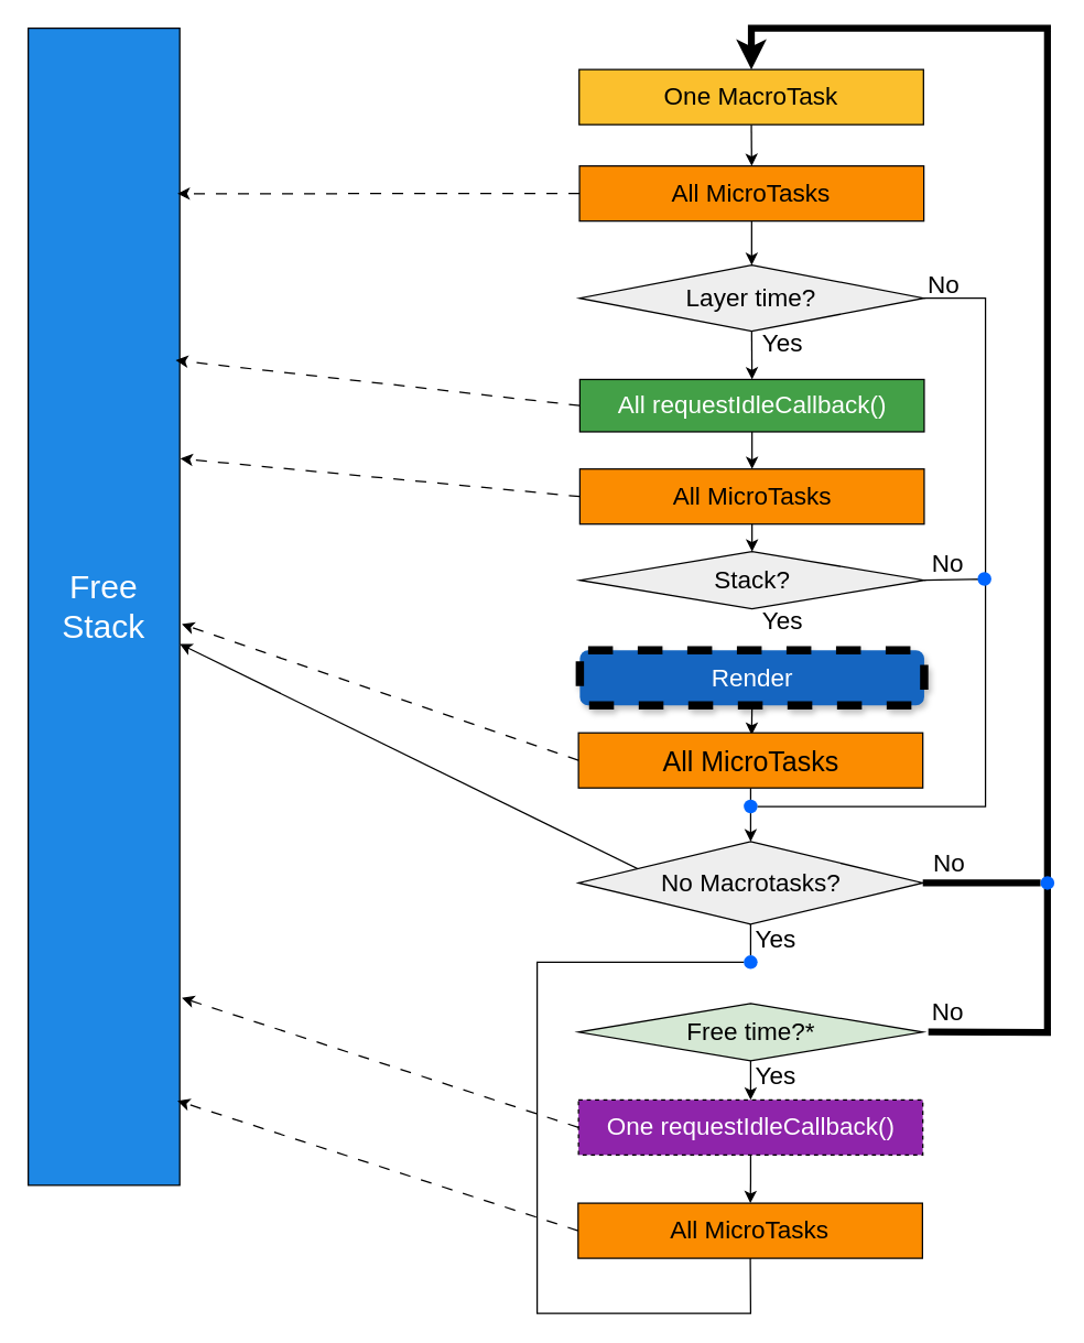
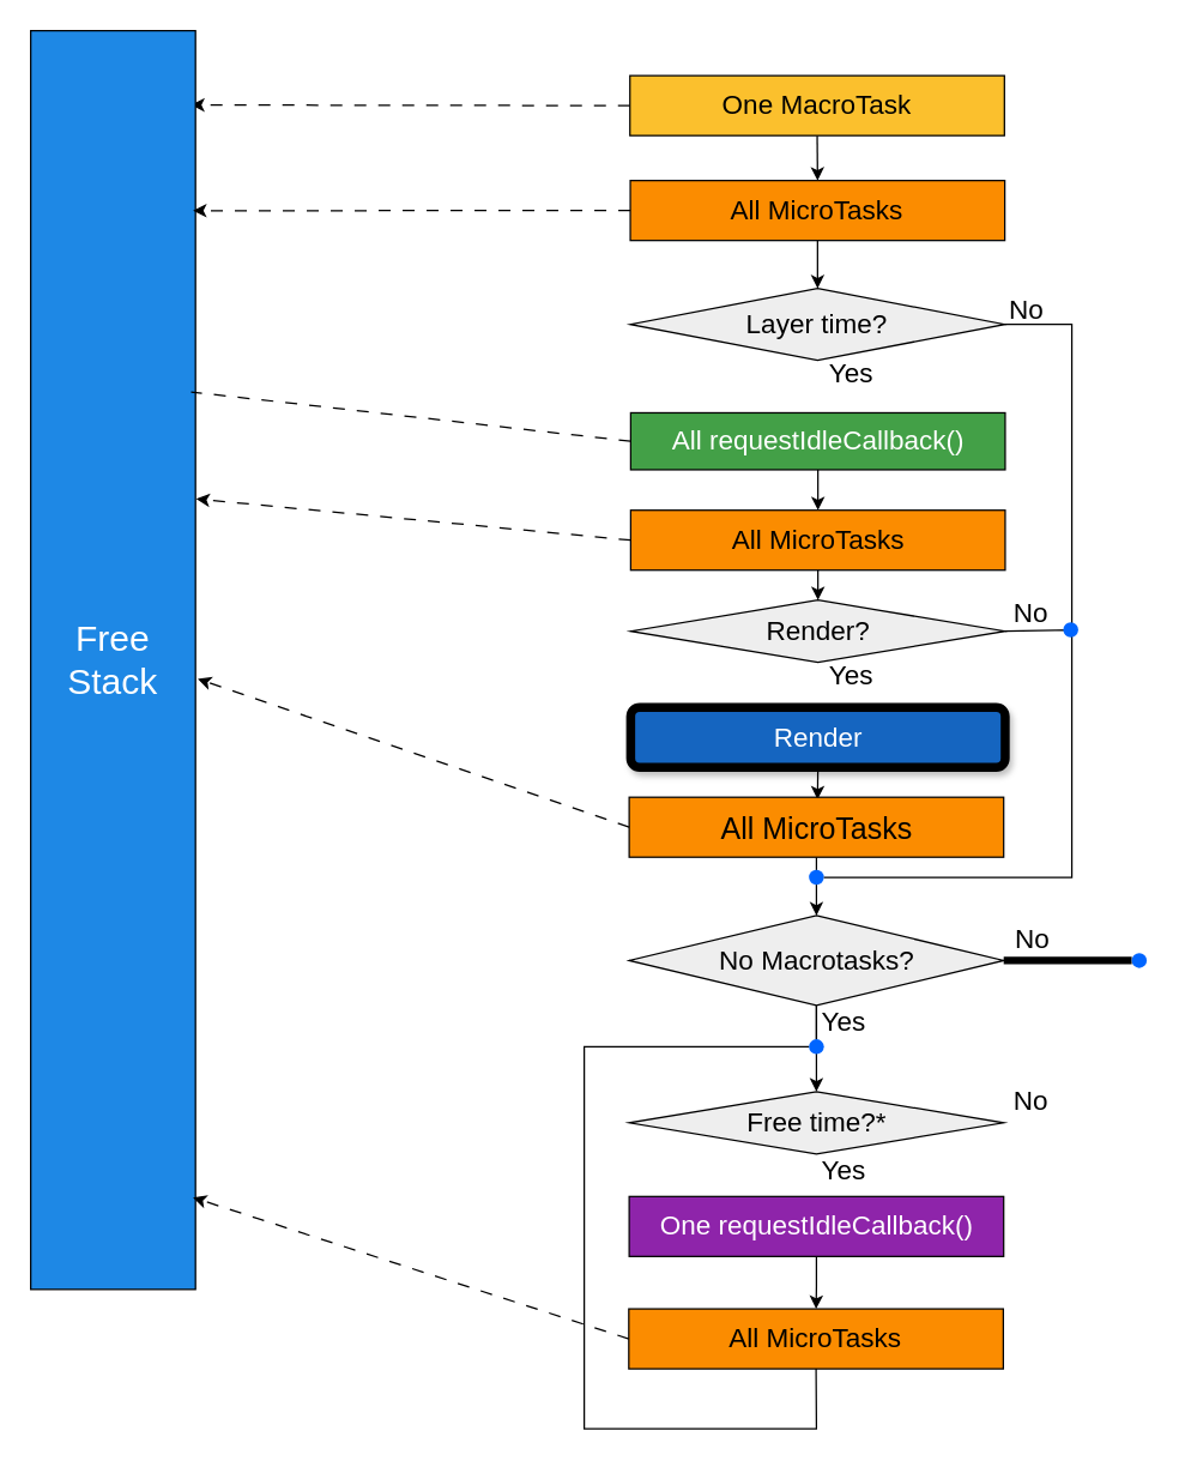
  <mxCell id="0" />
  <mxCell id="1" parent="0" />
- <mxCell id="2" value="" style="endArrow=classic;html=1;rounded=0;exitX=0.5;exitY=1;exitDx=0;exitDy=0;" edge="1" parent="1" source="38" target="9"><mxGeometry width="50" height="50" relative="1" as="geometry"><mxPoint x="527" y="680" as="sourcePoint" /><mxPoint x="577" y="630" as="targetPoint" /></mxGeometry></mxCell>
+ <mxCell id="2" value="" style="endArrow=classic;html=1;rounded=0;exitX=0.5;exitY=1;exitDx=0;exitDy=0;entryX=0.5;entryY=0;entryDx=0;entryDy=0;" edge="1" parent="1" source="38" target="19"><mxGeometry width="50" height="50" relative="1" as="geometry"><mxPoint x="527" y="680" as="sourcePoint" /><mxPoint x="577" y="630" as="targetPoint" /></mxGeometry></mxCell>
  <mxCell id="3" value="" style="endArrow=classic;html=1;rounded=0;exitX=0.5;exitY=1;exitDx=0;exitDy=0;entryX=0.5;entryY=0;entryDx=0;entryDy=0;" edge="1" parent="1" source="32" target="38"><mxGeometry width="50" height="50" relative="1" as="geometry"><mxPoint x="525" y="610" as="sourcePoint" /><mxPoint x="575" y="560" as="targetPoint" /></mxGeometry></mxCell>
  <mxCell id="4" style="edgeStyle=orthogonalEdgeStyle;rounded=0;orthogonalLoop=1;jettySize=auto;html=1;exitX=0.5;exitY=1;exitDx=0;exitDy=0;entryX=0.5;entryY=0;entryDx=0;entryDy=0;" parent="1" source="6" target="11" edge="1"><mxGeometry relative="1" as="geometry" /></mxCell>
  <mxCell id="5" value="" style="shape=ellipse;fillColor=#0065FF;strokeColor=none;html=1;sketch=0;" parent="1" vertex="1"><mxGeometry x="539.5" y="580" width="10" height="10" as="geometry" /></mxCell>
  <mxCell id="6" value="&lt;font style=&quot;font-size: 18px;&quot;&gt;One MacroTask&lt;/font&gt;" style="rounded=0;whiteSpace=wrap;html=1;fillColor=#FBC02D;" parent="1" vertex="1"><mxGeometry x="420" y="50" width="250" height="40" as="geometry" /></mxCell>
+ <mxCell id="7" value="" style="endArrow=classic;html=1;rounded=0;exitX=0;exitY=0.5;exitDx=0;exitDy=0;entryX=0.973;entryY=0.059;entryDx=0;entryDy=0;entryPerimeter=0;dashed=1;dashPattern=8 8;" parent="1" source="6" target="9" edge="1"><mxGeometry width="50" height="50" relative="1" as="geometry"><mxPoint x="480" y="90" as="sourcePoint" /><mxPoint x="250.24" y="187.28" as="targetPoint" /></mxGeometry></mxCell>
  <mxCell id="8" value="&lt;font style=&quot;font-size: 18px;&quot;&gt;All MicroTasks&lt;/font&gt;" style="rounded=0;whiteSpace=wrap;html=1;fillColor=#FB8C00;" parent="1" vertex="1"><mxGeometry x="419.25" y="873" width="250" height="40" as="geometry" /></mxCell>
  <mxCell id="9" value="&lt;span style=&quot;font-size: 24px;&quot;&gt;&lt;font style=&quot;color: rgb(255, 255, 255);&quot;&gt;Free Stack&lt;/font&gt;&lt;/span&gt;" style="rounded=0;whiteSpace=wrap;html=1;fillColor=#1E88E5;" parent="1" vertex="1"><mxGeometry x="20" y="20" width="110" height="840" as="geometry" /></mxCell>
  <mxCell id="10" style="edgeStyle=orthogonalEdgeStyle;rounded=0;orthogonalLoop=1;jettySize=auto;html=1;exitX=0.5;exitY=1;exitDx=0;exitDy=0;entryX=0.5;entryY=0;entryDx=0;entryDy=0;" parent="1" source="11" target="13" edge="1"><mxGeometry relative="1" as="geometry" /></mxCell>
  <mxCell id="11" value="&lt;font style=&quot;font-size: 18px;&quot;&gt;All MicroTasks&lt;/font&gt;" style="rounded=0;whiteSpace=wrap;html=1;fillColor=#FB8C00;" parent="1" vertex="1"><mxGeometry x="420.25" y="120" width="250" height="40" as="geometry" /></mxCell>
  <mxCell id="12" value="" style="endArrow=classic;html=1;rounded=0;exitX=0;exitY=0.5;exitDx=0;exitDy=0;entryX=0.985;entryY=0.143;entryDx=0;entryDy=0;entryPerimeter=0;dashed=1;dashPattern=8 8;" parent="1" source="11" target="9" edge="1"><mxGeometry width="50" height="50" relative="1" as="geometry"><mxPoint x="430" y="80" as="sourcePoint" /><mxPoint x="220" y="86" as="targetPoint" /></mxGeometry></mxCell>
  <mxCell id="13" value="&lt;font style=&quot;font-size: 18px;&quot;&gt;Layer&lt;span style=&quot;&quot;&gt; &lt;/span&gt;&lt;span style=&quot;&quot; data-src-align=&quot;0:9&quot; class=&quot;EzKURWReUAB5oZgtQNkl&quot;&gt;time&lt;/span&gt;&lt;span style=&quot;&quot; data-src-align=&quot;14:1&quot; class=&quot;EzKURWReUAB5oZgtQNkl&quot;&gt;?&lt;/span&gt;&lt;/font&gt;" style="rhombus;whiteSpace=wrap;html=1;fillColor=#EEEEEE;" parent="1" vertex="1"><mxGeometry x="420.25" y="192" width="250" height="48" as="geometry" /></mxCell>
  <mxCell id="14" style="edgeStyle=orthogonalEdgeStyle;rounded=0;orthogonalLoop=1;jettySize=auto;html=1;exitX=0.5;exitY=1;exitDx=0;exitDy=0;entryX=0.5;entryY=0;entryDx=0;entryDy=0;" parent="1" source="15" target="18" edge="1"><mxGeometry relative="1" as="geometry" /></mxCell>
  <mxCell id="15" value="&lt;font style=&quot;font-size: 18px; color: rgb(255, 255, 255);&quot;&gt;All requestIdleCallback()&lt;/font&gt;" style="rounded=0;whiteSpace=wrap;html=1;fillColor=#43A047;" parent="1" vertex="1"><mxGeometry x="420.5" y="275" width="250" height="38" as="geometry" /></mxCell>
- <mxCell id="16" value="" style="endArrow=classic;html=1;rounded=0;entryX=0.5;entryY=0;entryDx=0;entryDy=0;exitX=0.5;exitY=1;exitDx=0;exitDy=0;" parent="1" source="13" target="15" edge="1"><mxGeometry width="50" height="50" relative="1" as="geometry"><mxPoint x="620.75" y="245.775" as="sourcePoint" /><mxPoint x="490.25" y="356.55" as="targetPoint" /><Array as="points" /></mxGeometry></mxCell>
  <mxCell id="17" value="&lt;font style=&quot;font-size: 18px;&quot;&gt;Yes&lt;/font&gt;" style="text;html=1;align=center;verticalAlign=middle;whiteSpace=wrap;rounded=0;" parent="1" vertex="1"><mxGeometry x="537.5" y="233.55" width="60" height="30" as="geometry" /></mxCell>
  <mxCell id="18" value="&lt;font style=&quot;font-size: 18px;&quot;&gt;All MicroTasks&lt;/font&gt;" style="rounded=0;whiteSpace=wrap;html=1;fillColor=#FB8C00;" parent="1" vertex="1"><mxGeometry x="420.5" y="340" width="250" height="40" as="geometry" /></mxCell>
- <mxCell id="19" value="&lt;font style=&quot;font-size: 18px;&quot;&gt;Free time?*&lt;/font&gt;" style="rhombus;whiteSpace=wrap;html=1;fillColor=#d5e8d4;" parent="1" vertex="1"><mxGeometry x="419.5" y="728" width="250" height="41.55" as="geometry" /></mxCell>
+ <mxCell id="19" value="&lt;font style=&quot;font-size: 18px;&quot;&gt;Free time?*&lt;/font&gt;" style="rhombus;whiteSpace=wrap;html=1;fillColor=#EEEEEE;" parent="1" vertex="1"><mxGeometry x="419.5" y="728" width="250" height="41.55" as="geometry" /></mxCell>
  <mxCell id="20" value="" style="endArrow=classic;html=1;rounded=0;exitX=0;exitY=0.5;exitDx=0;exitDy=0;entryX=1.004;entryY=0.372;entryDx=0;entryDy=0;entryPerimeter=0;dashed=1;dashPattern=8 8;" parent="1" source="18" target="9" edge="1"><mxGeometry width="50" height="50" relative="1" as="geometry"><mxPoint x="430" y="154" as="sourcePoint" /><mxPoint x="90" y="153" as="targetPoint" /></mxGeometry></mxCell>
- <mxCell id="21" value="" style="endArrow=classic;html=1;rounded=0;exitX=0;exitY=0.5;exitDx=0;exitDy=0;entryX=0.973;entryY=0.287;entryDx=0;entryDy=0;entryPerimeter=0;dashed=1;dashPattern=8 8;" parent="1" source="15" target="9" edge="1"><mxGeometry width="50" height="50" relative="1" as="geometry"><mxPoint x="230" y="400" as="sourcePoint" /><mxPoint x="95" y="400" as="targetPoint" /></mxGeometry></mxCell>
+ <mxCell id="21" value="" style="endArrow=none;html=1;rounded=0;exitX=0;exitY=0.5;exitDx=0;exitDy=0;entryX=0.973;entryY=0.287;entryDx=0;entryDy=0;entryPerimeter=0;dashed=1;dashPattern=8 8;" parent="1" source="15" target="9" edge="1"><mxGeometry width="50" height="50" relative="1" as="geometry"><mxPoint x="230" y="400" as="sourcePoint" /><mxPoint x="95" y="400" as="targetPoint" /></mxGeometry></mxCell>
  <mxCell id="22" value="" style="edgeStyle=orthogonalEdgeStyle;rounded=0;orthogonalLoop=1;jettySize=auto;html=1;" parent="1" source="23" target="8" edge="1"><mxGeometry relative="1" as="geometry" /></mxCell>
- <mxCell id="23" value="&lt;font style=&quot;font-size: 18px; color: rgb(255, 255, 255);&quot;&gt;One requestIdleCallback()&lt;/font&gt;" style="rounded=0;whiteSpace=wrap;html=1;fillColor=#8E24AA;dashed=1;" parent="1" vertex="1"><mxGeometry x="419.5" y="798" width="250" height="40" as="geometry" /></mxCell>
+ <mxCell id="23" value="&lt;font style=&quot;font-size: 18px; color: rgb(255, 255, 255);&quot;&gt;One requestIdleCallback()&lt;/font&gt;" style="rounded=0;whiteSpace=wrap;html=1;fillColor=#8E24AA;" parent="1" vertex="1"><mxGeometry x="419.5" y="798" width="250" height="40" as="geometry" /></mxCell>
  <mxCell id="24" style="edgeStyle=orthogonalEdgeStyle;rounded=0;orthogonalLoop=1;jettySize=auto;html=1;exitX=0.5;exitY=1;exitDx=0;exitDy=0;entryX=0.503;entryY=0.037;entryDx=0;entryDy=0;entryPerimeter=0;" parent="1" source="25" target="32" edge="1"><mxGeometry relative="1" as="geometry" /></mxCell>
- <mxCell id="25" value="&lt;font style=&quot;font-size: 18px; color: rgb(255, 255, 255);&quot;&gt;Render&lt;/font&gt;" style="rounded=1;whiteSpace=wrap;html=1;fillColor=#1565C0;strokeColor=#000000;shadow=1;glass=0;strokeWidth=6;dashed=1;" parent="1" vertex="1"><mxGeometry x="420.5" y="471.55" width="250" height="40" as="geometry" /></mxCell>
+ <mxCell id="25" value="&lt;font style=&quot;font-size: 18px; color: rgb(255, 255, 255);&quot;&gt;Render&lt;/font&gt;" style="rounded=1;whiteSpace=wrap;html=1;fillColor=#1565C0;strokeColor=#000000;shadow=1;glass=0;strokeWidth=6;" parent="1" vertex="1"><mxGeometry x="420.5" y="471.55" width="250" height="40" as="geometry" /></mxCell>
  <mxCell id="26" value="&lt;font style=&quot;font-size: 18px;&quot;&gt;No&lt;/font&gt;" style="text;html=1;align=center;verticalAlign=middle;whiteSpace=wrap;rounded=0;" parent="1" vertex="1"><mxGeometry x="655" y="192" width="60" height="30" as="geometry" /></mxCell>
- <mxCell id="27" value="" style="endArrow=classic;html=1;rounded=0;exitX=0.5;exitY=1;exitDx=0;exitDy=0;entryX=0.5;entryY=0;entryDx=0;entryDy=0;" parent="1" source="19" target="23" edge="1"><mxGeometry width="50" height="50" relative="1" as="geometry"><mxPoint x="600" y="858" as="sourcePoint" /><mxPoint x="650" y="808" as="targetPoint" /></mxGeometry></mxCell>
- <mxCell id="28" value="" style="endArrow=classic;html=1;rounded=0;exitX=0;exitY=0.5;exitDx=0;exitDy=0;dashed=1;dashPattern=8 8;entryX=1.014;entryY=0.838;entryDx=0;entryDy=0;entryPerimeter=0;" parent="1" source="23" target="9" edge="1"><mxGeometry width="50" height="50" relative="1" as="geometry"><mxPoint x="230" y="330" as="sourcePoint" /><mxPoint x="130" y="710" as="targetPoint" /></mxGeometry></mxCell>
  <mxCell id="29" value="" style="endArrow=classic;html=1;rounded=0;exitX=0;exitY=0.5;exitDx=0;exitDy=0;dashed=1;dashPattern=8 8;entryX=0.985;entryY=0.927;entryDx=0;entryDy=0;entryPerimeter=0;" parent="1" source="8" target="9" edge="1"><mxGeometry width="50" height="50" relative="1" as="geometry"><mxPoint x="438" y="720" as="sourcePoint" /><mxPoint x="100" y="720" as="targetPoint" /></mxGeometry></mxCell>
- <mxCell id="30" value="" style="endArrow=classic;html=1;rounded=0;exitX=1.016;exitY=0.495;exitDx=0;exitDy=0;entryX=0.5;entryY=0;entryDx=0;entryDy=0;strokeWidth=5;exitPerimeter=0;" parent="1" source="19" target="6" edge="1"><mxGeometry width="50" height="50" relative="1" as="geometry"><mxPoint x="697.5" y="758.775" as="sourcePoint" /><mxPoint x="575" y="50" as="targetPoint" /><Array as="points"><mxPoint x="760" y="749" /><mxPoint x="760" y="656" /><mxPoint x="760" y="20" /><mxPoint x="545" y="20" /></Array></mxGeometry></mxCell>
  <mxCell id="31" value="&lt;font style=&quot;font-size: 18px;&quot;&gt;Yes&lt;/font&gt;" style="text;html=1;align=center;verticalAlign=middle;whiteSpace=wrap;rounded=0;" parent="1" vertex="1"><mxGeometry x="533" y="766" width="60" height="30" as="geometry" /></mxCell>
  <mxCell id="32" value="&lt;font style=&quot;font-size: 20px;&quot;&gt;All MicroTasks&lt;/font&gt;" style="rounded=0;whiteSpace=wrap;html=1;fillColor=#FB8C00;glass=0;gradientColor=none;" parent="1" vertex="1"><mxGeometry x="419.5" y="531.55" width="250" height="40" as="geometry" /></mxCell>
  <mxCell id="33" value="" style="endArrow=classic;html=1;rounded=0;exitX=0;exitY=0.5;exitDx=0;exitDy=0;entryX=1.014;entryY=0.515;entryDx=0;entryDy=0;entryPerimeter=0;dashed=1;dashPattern=8 8;" parent="1" source="32" target="9" edge="1"><mxGeometry width="50" height="50" relative="1" as="geometry"><mxPoint x="230" y="400" as="sourcePoint" /><mxPoint x="95" y="455" as="targetPoint" /></mxGeometry></mxCell>
  <mxCell id="34" value="" style="endArrow=none;html=1;rounded=0;entryX=0.5;entryY=1;entryDx=0;entryDy=0;" parent="1" source="36" target="8" edge="1"><mxGeometry width="50" height="50" relative="1" as="geometry"><mxPoint x="544.5" y="698" as="sourcePoint" /><mxPoint x="600" y="758" as="targetPoint" /><Array as="points"><mxPoint x="389.5" y="698" /><mxPoint x="389.5" y="953" /><mxPoint x="544.5" y="953" /></Array></mxGeometry></mxCell>
  <mxCell id="35" value="" style="edgeStyle=orthogonalEdgeStyle;rounded=0;orthogonalLoop=1;jettySize=auto;html=1;endArrow=none;startFill=0;" edge="1" parent="1" source="36" target="38"><mxGeometry relative="1" as="geometry" /></mxCell>
  <mxCell id="36" value="" style="shape=ellipse;fillColor=#0065FF;strokeColor=none;html=1;sketch=0;" parent="1" vertex="1"><mxGeometry x="539.5" y="693" width="10" height="10" as="geometry" /></mxCell>
  <mxCell id="37" value="&lt;font style=&quot;font-size: 18px;&quot;&gt;No&lt;/font&gt;" style="text;html=1;align=center;verticalAlign=middle;whiteSpace=wrap;rounded=0;" parent="1" vertex="1"><mxGeometry x="658.25" y="720" width="60" height="30" as="geometry" /></mxCell>
  <mxCell id="38" value="&lt;font style=&quot;color: rgb(0, 0, 0);&quot;&gt;&lt;span style=&quot;font-size: 18px;&quot;&gt;&lt;font style=&quot;color: rgb(0, 0, 0);&quot;&gt;No Macrotasks?&lt;/font&gt;&lt;/span&gt;&lt;/font&gt;" style="rhombus;whiteSpace=wrap;html=1;fillColor=#EEEEEE;" parent="1" vertex="1"><mxGeometry x="419.5" y="610.5" width="250" height="60" as="geometry" /></mxCell>
  <mxCell id="39" value="&lt;font style=&quot;font-size: 18px;&quot;&gt;Yes&lt;/font&gt;" style="text;html=1;align=center;verticalAlign=middle;whiteSpace=wrap;rounded=0;" parent="1" vertex="1"><mxGeometry x="533" y="666.5" width="60" height="30" as="geometry" /></mxCell>
  <mxCell id="40" value="" style="endArrow=none;html=1;rounded=0;exitX=1;exitY=0.5;exitDx=0;exitDy=0;strokeWidth=5;" parent="1" edge="1"><mxGeometry width="50" height="50" relative="1" as="geometry"><mxPoint x="729.5" y="639.5" as="sourcePoint" /><mxPoint x="729.5" y="640" as="targetPoint" /></mxGeometry></mxCell>
  <mxCell id="41" value="" style="endArrow=none;html=1;rounded=0;exitX=1;exitY=0.5;exitDx=0;exitDy=0;strokeWidth=5;" parent="1" source="45" edge="1"><mxGeometry width="50" height="50" relative="1" as="geometry"><mxPoint x="667.5" y="640" as="sourcePoint" /><mxPoint x="765" y="640" as="targetPoint" /></mxGeometry></mxCell>
  <mxCell id="42" value="&lt;font style=&quot;font-size: 18px;&quot;&gt;No&lt;/font&gt;" style="text;html=1;align=center;verticalAlign=middle;whiteSpace=wrap;rounded=0;" parent="1" vertex="1"><mxGeometry x="659.5" y="613" width="57.5" height="27" as="geometry" /></mxCell>
- <mxCell id="43" value="&lt;font style=&quot;font-size: 18px;&quot;&gt;&lt;span style=&quot;&quot; data-src-align=&quot;14:1&quot; class=&quot;EzKURWReUAB5oZgtQNkl&quot;&gt;Stack?&lt;/span&gt;&lt;/font&gt;" style="rhombus;whiteSpace=wrap;html=1;fillColor=#EEEEEE;" vertex="1" parent="1"><mxGeometry x="420.5" y="400" width="250" height="41.55" as="geometry" /></mxCell>
+ <mxCell id="43" value="&lt;font style=&quot;font-size: 18px;&quot;&gt;&lt;span style=&quot;&quot; data-src-align=&quot;14:1&quot; class=&quot;EzKURWReUAB5oZgtQNkl&quot;&gt;Render?&lt;/span&gt;&lt;/font&gt;" style="rhombus;whiteSpace=wrap;html=1;fillColor=#EEEEEE;" vertex="1" parent="1"><mxGeometry x="420.5" y="400" width="250" height="41.55" as="geometry" /></mxCell>
  <mxCell id="44" value="" style="endArrow=none;html=1;rounded=0;exitX=1;exitY=0.5;exitDx=0;exitDy=0;strokeWidth=5;" edge="1" parent="1" source="38" target="45"><mxGeometry width="50" height="50" relative="1" as="geometry"><mxPoint x="668" y="641" as="sourcePoint" /><mxPoint x="765" y="640" as="targetPoint" /></mxGeometry></mxCell>
  <mxCell id="45" value="" style="shape=ellipse;fillColor=#0065FF;strokeColor=none;html=1;sketch=0;" parent="1" vertex="1"><mxGeometry x="755" y="635.5" width="10" height="10" as="geometry" /></mxCell>
  <mxCell id="46" value="&lt;font style=&quot;font-size: 18px;&quot;&gt;Yes&lt;/font&gt;" style="text;html=1;align=center;verticalAlign=middle;whiteSpace=wrap;rounded=0;" vertex="1" parent="1"><mxGeometry x="537.5" y="436" width="60" height="30" as="geometry" /></mxCell>
  <mxCell id="47" value="&lt;font style=&quot;font-size: 18px;&quot;&gt;No&lt;/font&gt;" style="text;html=1;align=center;verticalAlign=middle;whiteSpace=wrap;rounded=0;" vertex="1" parent="1"><mxGeometry x="658.75" y="395" width="57.5" height="27" as="geometry" /></mxCell>
  <mxCell id="48" value="" style="endArrow=none;html=1;rounded=0;entryX=1;entryY=0.5;entryDx=0;entryDy=0;exitX=1;exitY=0.5;exitDx=0;exitDy=0;" edge="1" parent="1" source="5" target="43"><mxGeometry width="50" height="50" relative="1" as="geometry"><mxPoint x="535" y="600" as="sourcePoint" /><mxPoint x="585" y="550" as="targetPoint" /><Array as="points"><mxPoint x="715" y="585" /><mxPoint x="715" y="420" /></Array></mxGeometry></mxCell>
  <mxCell id="49" value="" style="endArrow=none;html=1;rounded=0;exitX=1;exitY=0.5;exitDx=0;exitDy=0;" edge="1" parent="1" source="13"><mxGeometry width="50" height="50" relative="1" as="geometry"><mxPoint x="575" y="460" as="sourcePoint" /><mxPoint x="715" y="420" as="targetPoint" /><Array as="points"><mxPoint x="715" y="216" /></Array></mxGeometry></mxCell>
  <mxCell id="50" value="" style="shape=ellipse;fillColor=#0065FF;strokeColor=none;html=1;sketch=0;" vertex="1" parent="1"><mxGeometry x="709.25" y="414.78" width="10" height="10" as="geometry" /></mxCell>
  <mxCell id="51" value="" style="endArrow=classic;html=1;rounded=0;exitX=0.5;exitY=1;exitDx=0;exitDy=0;entryX=0.5;entryY=0;entryDx=0;entryDy=0;" edge="1" parent="1" source="18" target="43"><mxGeometry width="50" height="50" relative="1" as="geometry"><mxPoint x="485" y="470" as="sourcePoint" /><mxPoint x="535" y="420" as="targetPoint" /></mxGeometry></mxCell>
